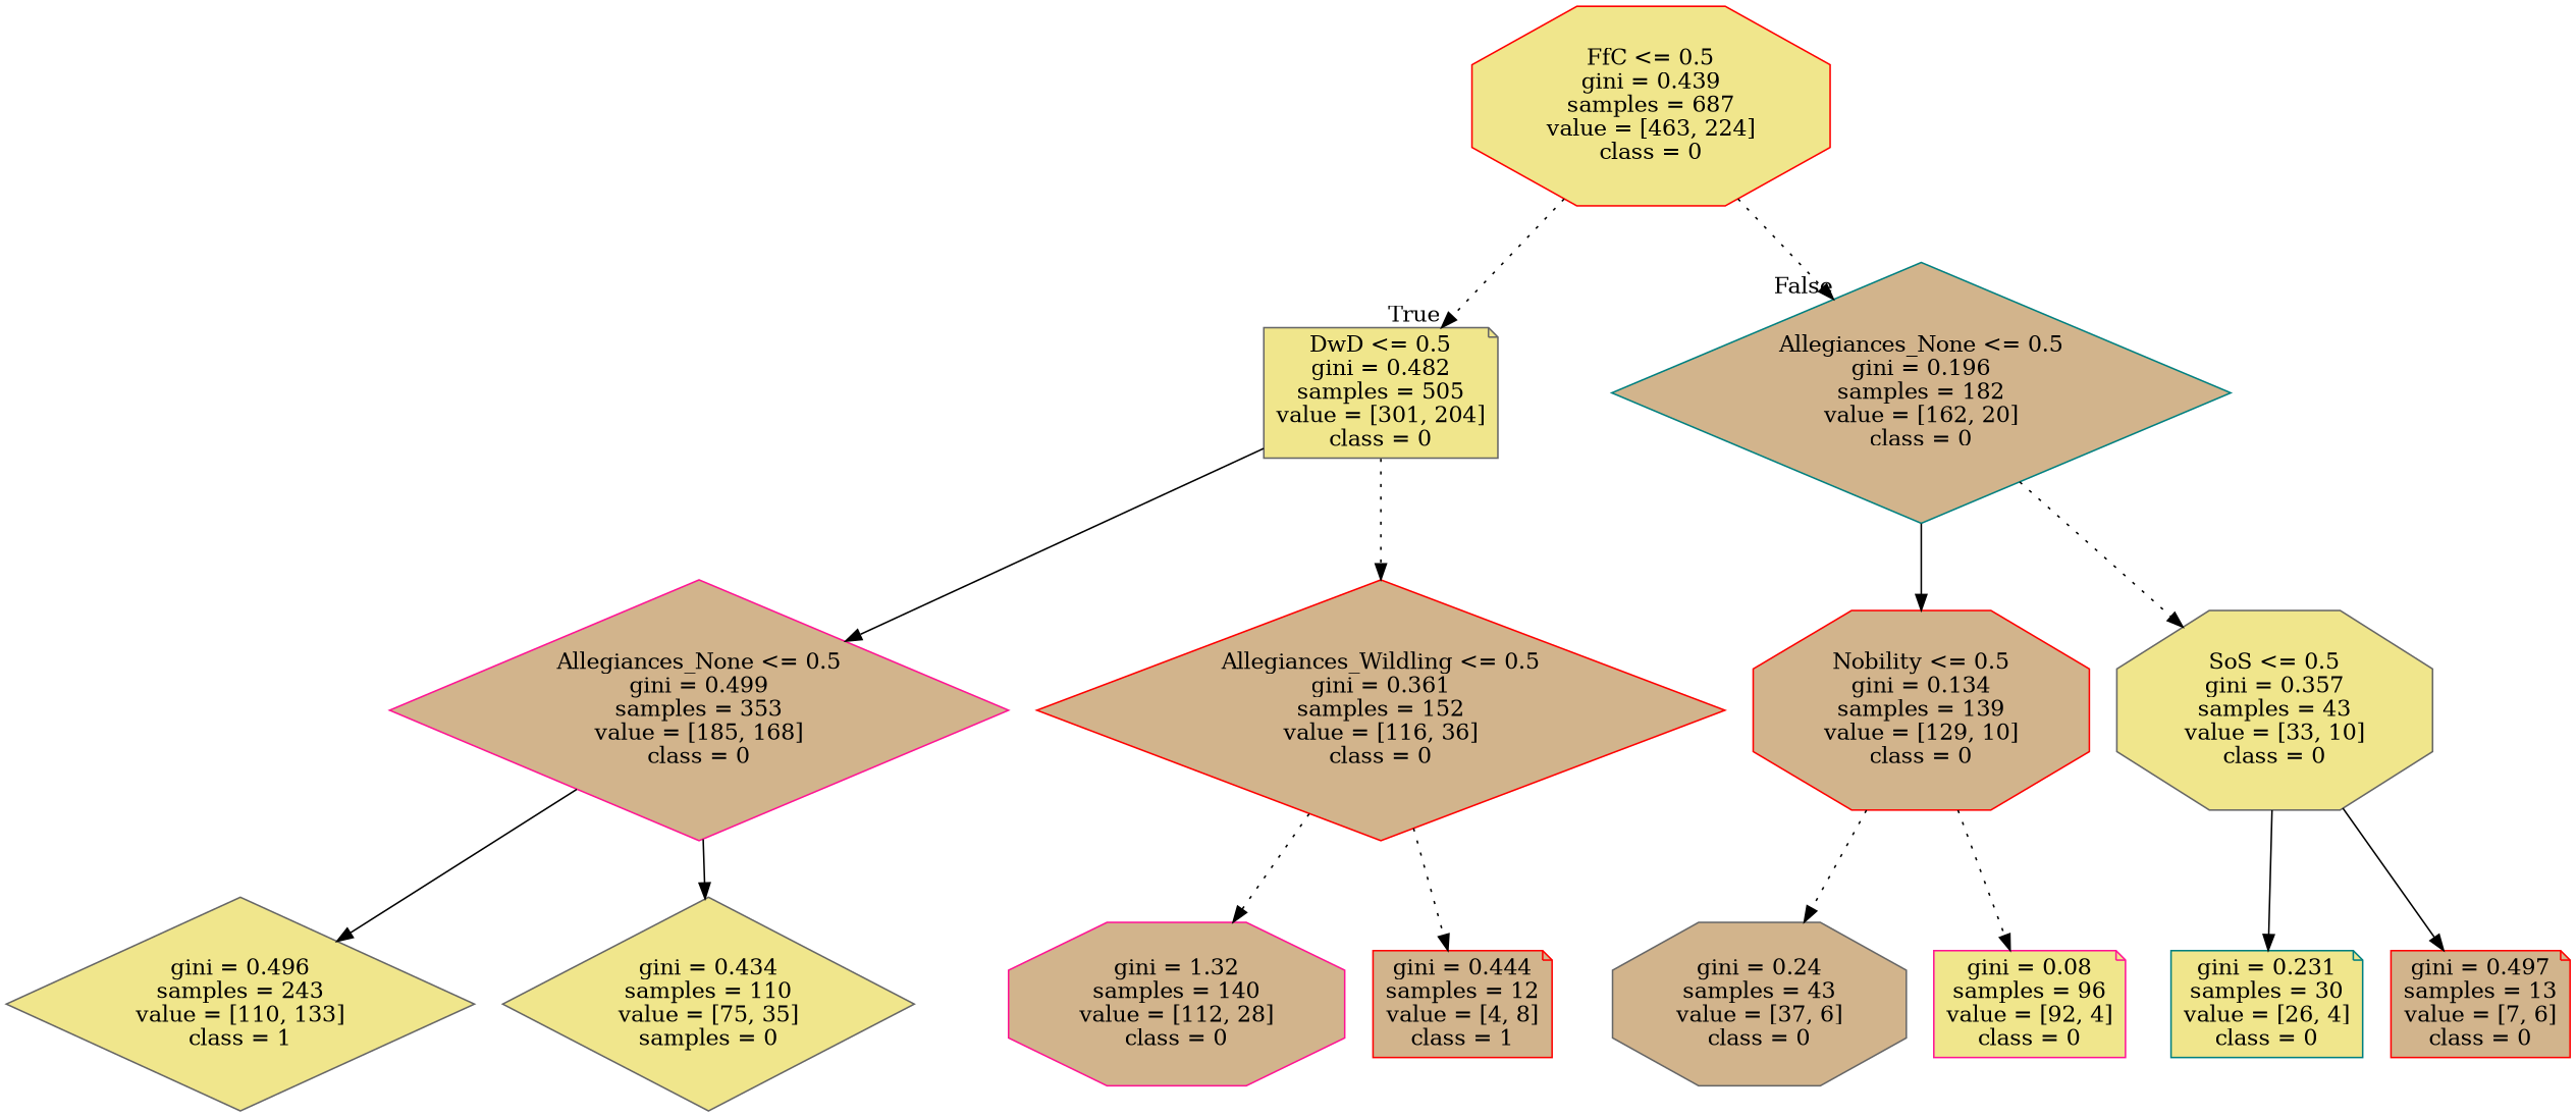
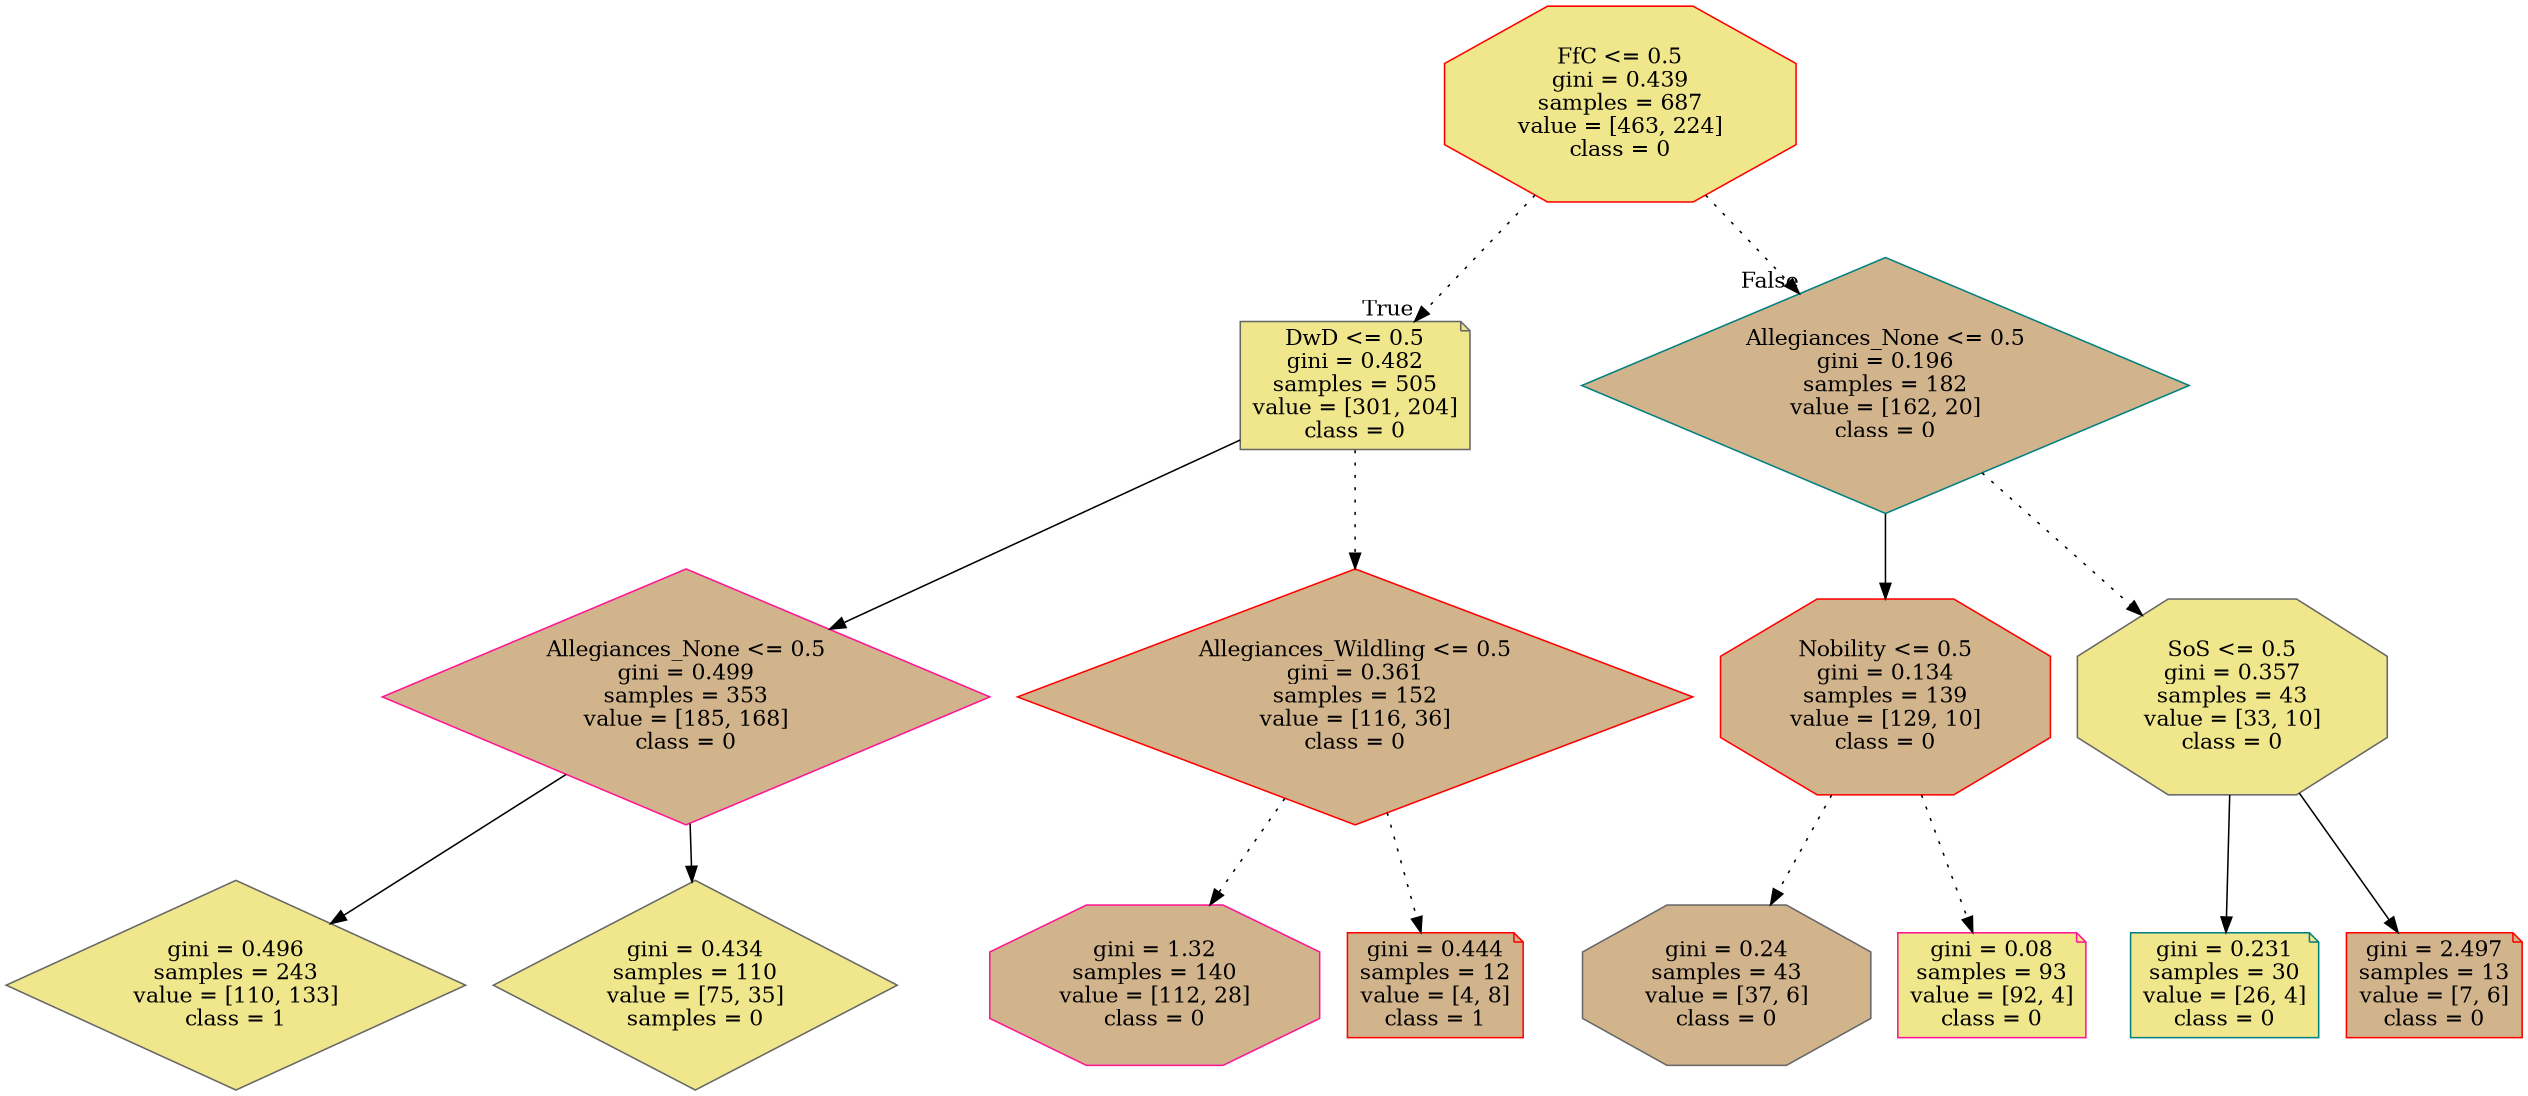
  digraph {
    node [color=red fillcolor=tan shape=octagon style=filled]
    edge [style=dotted]
    n1 [fillcolor=khaki label="FfC <= 0.5\ngini = 0.439\nsamples = 687\nvalue = [463, 224]\nclass = 0"]
    n2 [color=gray40 fillcolor=khaki label="DwD <= 0.5\ngini = 0.482\nsamples = 505\nvalue = [301, 204]\nclass = 0" shape=note]
    n3 [color=teal label="Allegiances_None <= 0.5\ngini = 0.196\nsamples = 182\nvalue = [162, 20]\nclass = 0" shape=diamond]
    n4 [color=deeppink label="Allegiances_None <= 0.5\ngini = 0.499\nsamples = 353\nvalue = [185, 168]\nclass = 0" shape=diamond]
    n5 [label="Allegiances_Wildling <= 0.5\ngini = 0.361\nsamples = 152\nvalue = [116, 36]\nclass = 0" shape=diamond]
    n6 [label="Nobility <= 0.5\ngini = 0.134\nsamples = 139\nvalue = [129, 10]\nclass = 0"]
    n7 [color=gray40 fillcolor=khaki label="SoS <= 0.5\ngini = 0.357\nsamples = 43\nvalue = [33, 10]\nclass = 0"]
    n8 [color=gray40 fillcolor=khaki label="gini = 0.496\nsamples = 243\nvalue = [110, 133]\nclass = 1" shape=diamond]
    n9 [color=gray40 fillcolor=khaki label="gini = 0.434\nsamples = 110\nvalue = [75, 35]\nsamples = 0" shape=diamond]
    n10 [color=deeppink label="gini = 1.32\nsamples = 140\nvalue = [112, 28]\nclass = 0"]
    n11 [label="gini = 0.444\nsamples = 12\nvalue = [4, 8]\nclass = 1" shape=note]
    n12 [color=gray40 label="gini = 0.24\nsamples = 43\nvalue = [37, 6]\nclass = 0"]
-   n13 [color=deeppink fillcolor=khaki label="gini = 0.08\nsamples = 96\nvalue = [92, 4]\nclass = 0" shape=note]
+   n13 [color=deeppink fillcolor=khaki label="gini = 0.08\nsamples = 93\nvalue = [92, 4]\nclass = 0" shape=note]
    n14 [color=teal fillcolor=khaki label="gini = 0.231\nsamples = 30\nvalue = [26, 4]\nclass = 0" shape=note]
-   n15 [label="gini = 0.497\nsamples = 13\nvalue = [7, 6]\nclass = 0" shape=note]
+   n15 [label="gini = 2.497\nsamples = 13\nvalue = [7, 6]\nclass = 0" shape=note]
    n1 -> n2 [headlabel=True labelangle=45 labeldistance=2.5]
    n1 -> n3 [headlabel=False labelangle=-45 labeldistance=2.5]
    n2 -> n4 [style=solid]
    n2 -> n5
    n3 -> n6 [style=solid]
    n3 -> n7
    n4 -> n8 [style=solid]
    n4 -> n9 [style=solid]
    n5 -> n10
    n5 -> n11
    n6 -> n12
    n6 -> n13
    n7 -> n14 [style=solid]
    n7 -> n15 [style=solid]
  }
